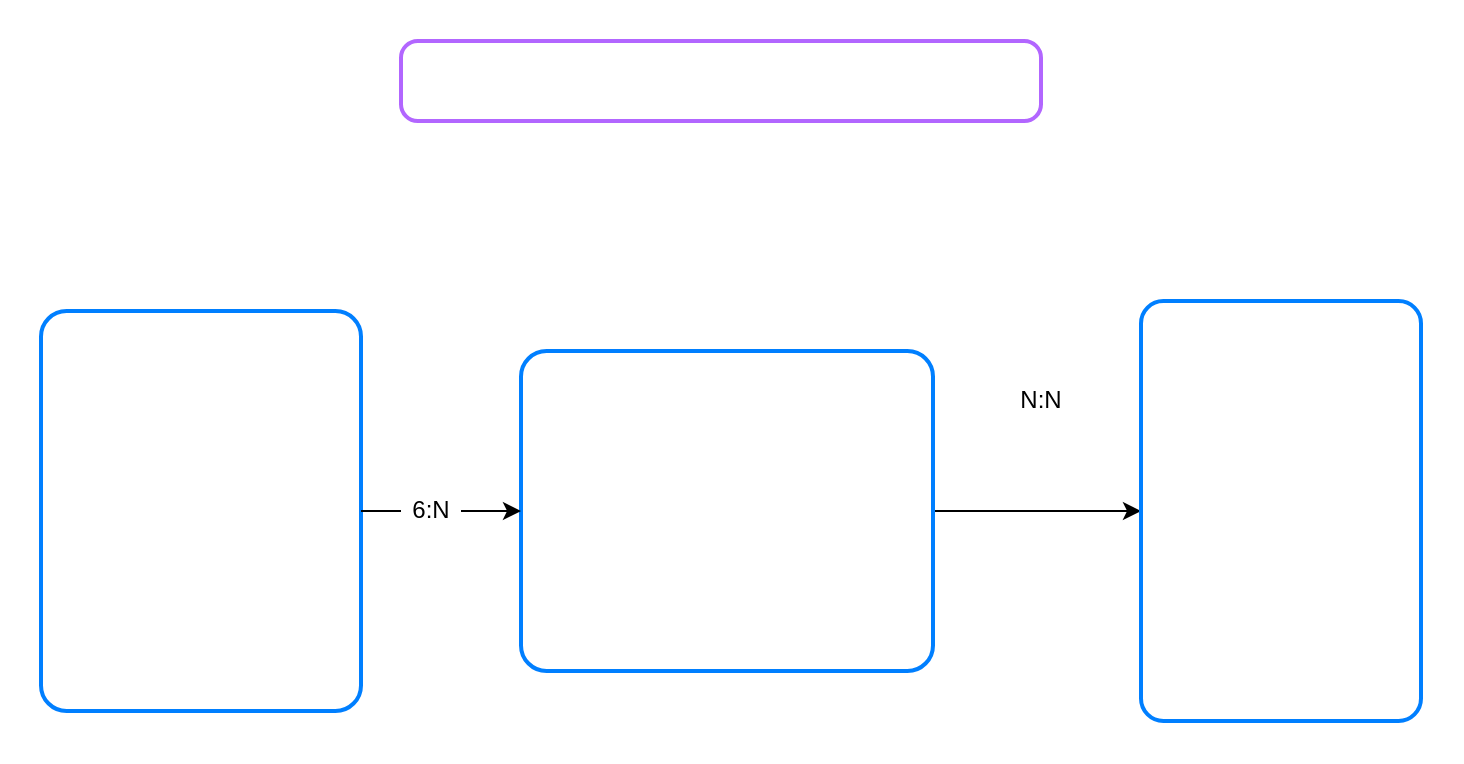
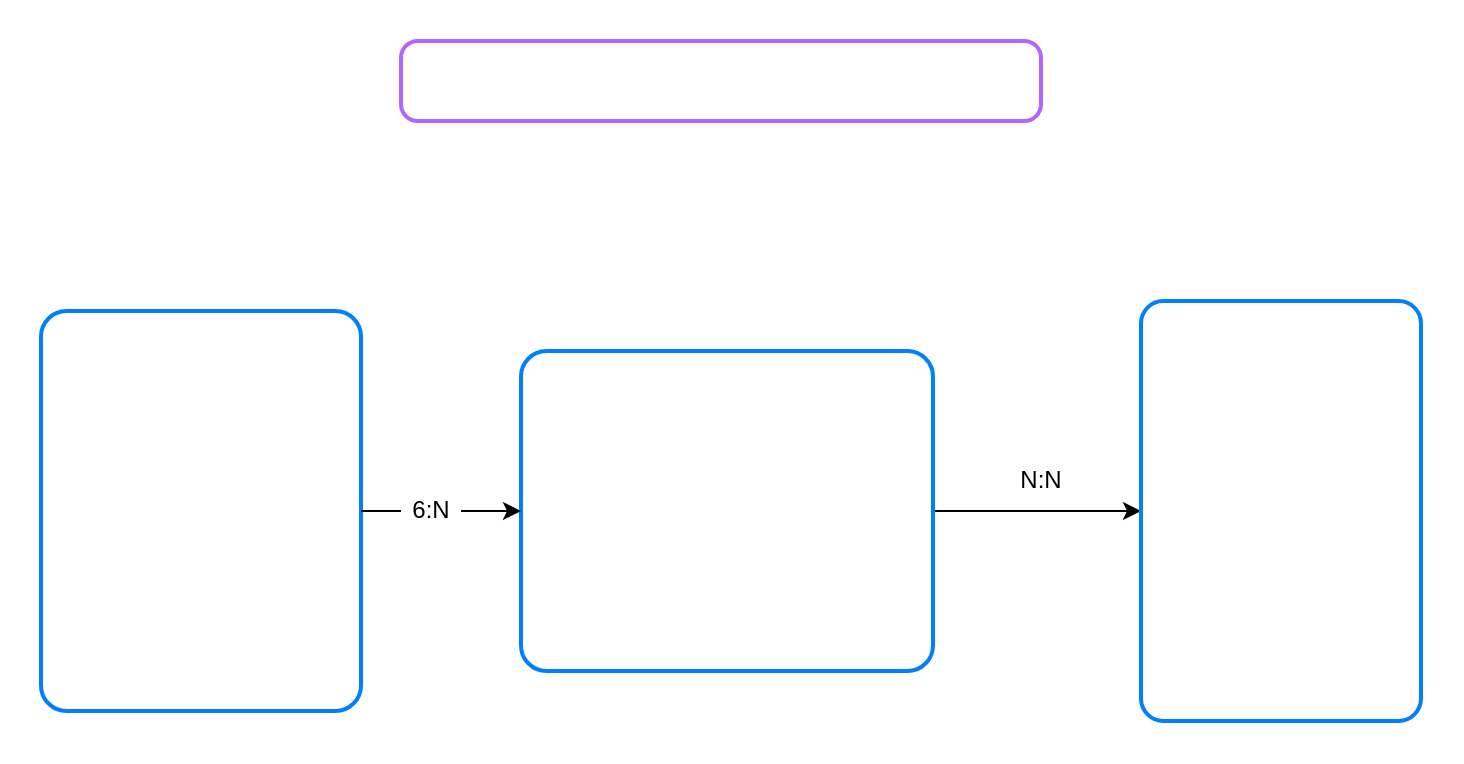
  <mxCell id="0" />
  <mxCell id="1" parent="0" />
  <mxCell id="2" style="edgeStyle=none;html=1;entryX=0;entryY=0.5;entryDx=0;entryDy=0;" parent="1" source="3" target="7" edge="1"><mxGeometry relative="1" as="geometry" /></mxCell>
  <mxCell id="3" value="LOJAS&lt;br&gt;&lt;br&gt;id loja (string / random)&lt;br&gt;bairro (string)&lt;br&gt;cnpj (string)&lt;br&gt;cliente --- (@clientes)&lt;br&gt;inauguração --- (@insumos)&lt;br&gt;insumos --- (@insumos)" style="rounded=1;whiteSpace=wrap;html=1;fillColor=default;fontColor=#ffffff;strokeColor=#007FFF;strokeWidth=2;arcSize=8;" parent="1" vertex="1"><mxGeometry x="260" y="175" width="206" height="160" as="geometry" /></mxCell>
  <mxCell id="4" value="GESTÃO DE INSUMOS DE FRANQUIAS DE LOJAS" style="rounded=1;whiteSpace=wrap;html=1;fillColor=default;fontColor=#ffffff;strokeColor=#B266FF;arcSize=21;strokeWidth=2;" parent="1" vertex="1"><mxGeometry x="200" y="20" width="320" height="40" as="geometry" /></mxCell>
  <mxCell id="5" value="" style="edgeStyle=none;html=1;entryX=0;entryY=0.5;entryDx=0;entryDy=0;startArrow=none;" parent="1" source="9" target="3" edge="1"><mxGeometry relative="1" as="geometry"><mxPoint x="240" y="255" as="targetPoint" /></mxGeometry></mxCell>
  <mxCell id="6" value="CLIENTES&lt;br&gt;&lt;br&gt;id (string / random)&lt;br&gt;nome (string)&lt;br&gt;cpf (string)&lt;br&gt;telefone (string)&lt;br&gt;email (string)&lt;br&gt;data nasc (string)&lt;br&gt;loja --- (@lojas)&lt;br&gt;usuário (string)&lt;br&gt;senha (string)" style="rounded=1;whiteSpace=wrap;html=1;fillColor=default;fontColor=#ffffff;strokeColor=#007FFF;strokeWidth=2;arcSize=8;" parent="1" vertex="1"><mxGeometry x="20" y="155" width="160" height="200" as="geometry" /></mxCell>
  <mxCell id="7" value="INSUMOS&lt;br&gt;&lt;br&gt;farinha (boolean)&lt;br&gt;açúcar (boolean)&lt;br&gt;recheio[(string)]&lt;br&gt;cobertura[(string)]&lt;br&gt;utensílios[(string)]" style="rounded=1;whiteSpace=wrap;html=1;fillColor=default;fontColor=#ffffff;strokeColor=#007FFF;strokeWidth=2;arcSize=8;" parent="1" vertex="1"><mxGeometry x="570" y="150" width="140" height="210" as="geometry" /></mxCell>
- <mxCell id="8" value="N:N" style="text;html=1;align=center;verticalAlign=middle;resizable=0;points=[];autosize=1;strokeColor=none;fillColor=none;" parent="1" vertex="1"><mxGeometry x="500" y="190" width="40" height="20" as="geometry" /></mxCell>
+ <mxCell id="8" value="N:N" style="text;html=1;align=center;verticalAlign=middle;resizable=0;points=[];autosize=1;strokeColor=none;fillColor=none;" parent="1" vertex="1"><mxGeometry x="500" y="230" width="40" height="20" as="geometry" /></mxCell>
  <mxCell id="9" value="6:N" style="text;html=1;align=center;verticalAlign=middle;resizable=0;points=[];autosize=1;strokeColor=none;fillColor=none;" parent="1" vertex="1"><mxGeometry x="200" y="245" width="30" height="20" as="geometry" /></mxCell>
  <mxCell id="10" value="" style="edgeStyle=none;html=1;entryX=0;entryY=0.5;entryDx=0;entryDy=0;endArrow=none;" edge="1" parent="1" source="6" target="9"><mxGeometry relative="1" as="geometry"><mxPoint x="260" y="255" as="targetPoint" /><mxPoint x="180" y="255" as="sourcePoint" /></mxGeometry></mxCell>
